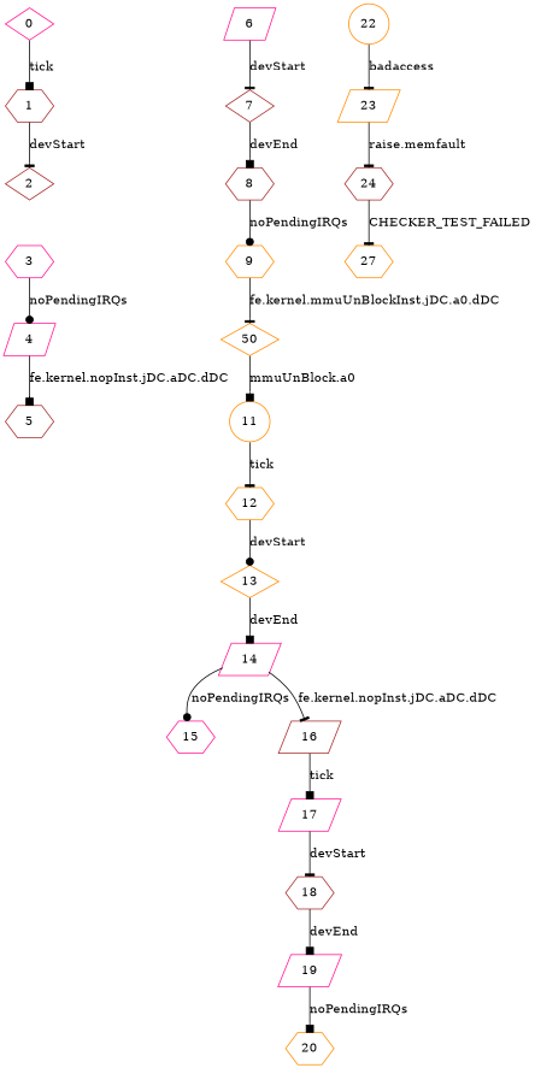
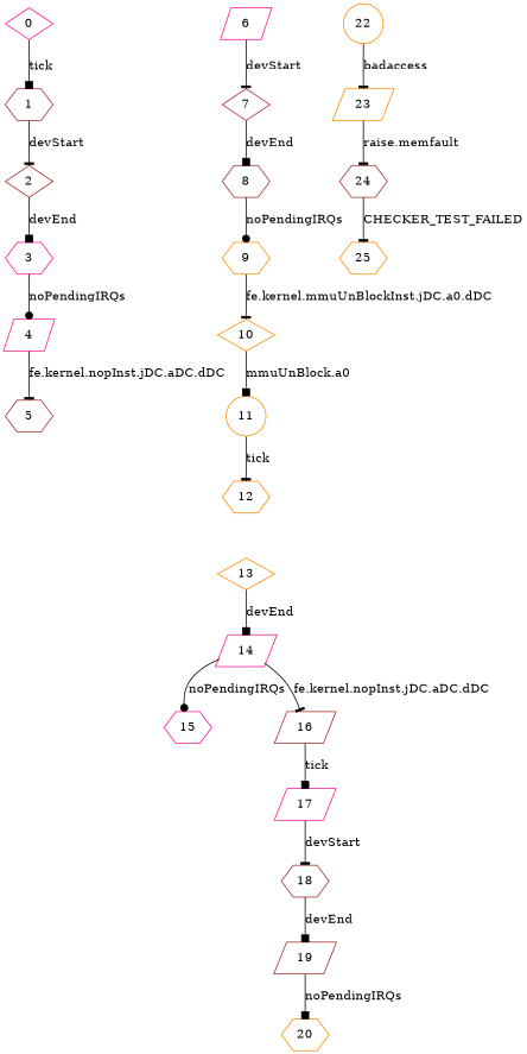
  digraph {
    node [color=brown shape=hexagon]
    edge [arrowhead=tee]
    0 [color=deeppink shape=diamond]
    1
    2 [shape=diamond]
    3 [color=deeppink]
    4 [color=deeppink shape=parallelogram]
    5
    6 [color=deeppink shape=parallelogram]
    7 [shape=diamond]
    8
    9 [color=darkorange]
-   10 [color=darkorange shape=diamond label=50]
+   10 [color=darkorange shape=diamond]
    11 [color=darkorange shape=circle]
    12 [color=darkorange]
    13 [color=darkorange shape=diamond]
    14 [color=deeppink shape=parallelogram]
    15 [color=deeppink]
    16 [shape=parallelogram]
    17 [color=deeppink shape=parallelogram]
    18
-   19 [color=deeppink shape=parallelogram]
+   19 [shape=parallelogram]
    20 [color=darkorange]
    22 [color=darkorange shape=circle]
    23 [color=darkorange shape=parallelogram]
    24
-   25 [color=darkorange label=27]
+   25 [color=darkorange]
    0 -> 1 [arrowhead=box label=tick]
    1 -> 2 [label=devStart]
+   2 -> 3 [arrowhead=box label=devEnd]
    3 -> 4 [arrowhead=dot label=noPendingIRQs]
-   4 -> 5 [arrowhead=box label="fe.kernel.nopInst.jDC.aDC.dDC"]
+   4 -> 5 [label="fe.kernel.nopInst.jDC.aDC.dDC"]
    6 -> 7 [label=devStart]
    7 -> 8 [arrowhead=box label=devEnd]
    8 -> 9 [arrowhead=dot label=noPendingIRQs]
    9 -> 10 [label="fe.kernel.mmuUnBlockInst.jDC.a0.dDC"]
    10 -> 11 [arrowhead=box label="mmuUnBlock.a0"]
    11 -> 12 [label=tick]
-   12 -> 13 [arrowhead=dot label=devStart]
    13 -> 14 [arrowhead=box label=devEnd]
    14 -> 15 [arrowhead=dot label=noPendingIRQs]
    14 -> 16 [label="fe.kernel.nopInst.jDC.aDC.dDC"]
    16 -> 17 [arrowhead=box label=tick]
    17 -> 18 [label=devStart]
    18 -> 19 [arrowhead=box label=devEnd]
    19 -> 20 [arrowhead=box label=noPendingIRQs]
    22 -> 23 [label=badaccess]
    23 -> 24 [label="raise.memfault"]
    24 -> 25 [label=CHECKER_TEST_FAILED]
  }
